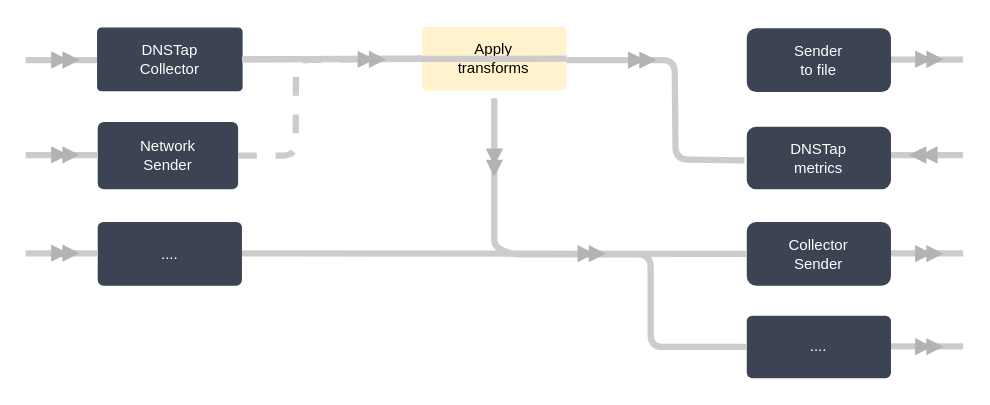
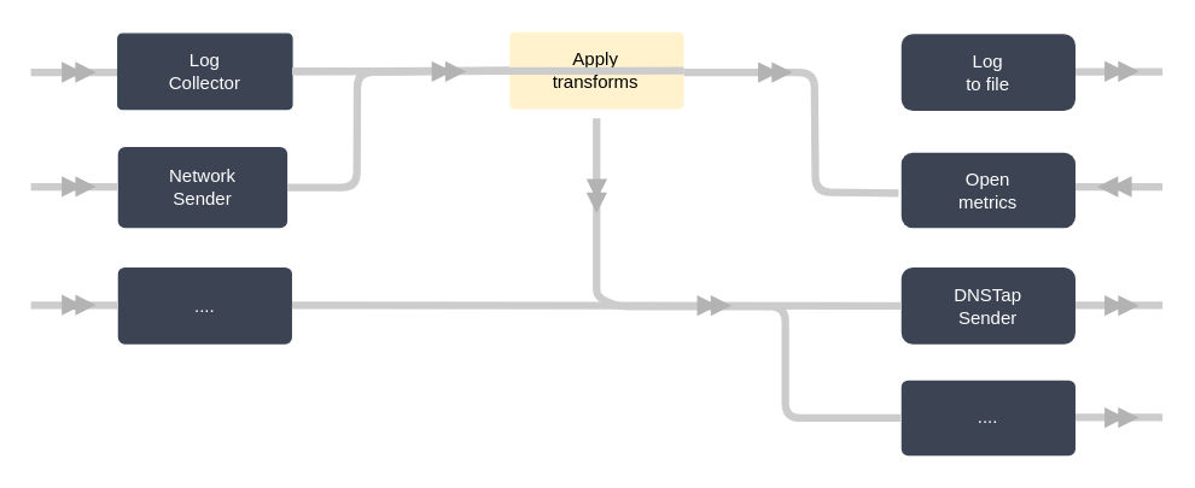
  <mxCell id="0" />
  <mxCell id="1" parent="0" />
  <mxCell id="2" value="" style="endArrow=none;html=1;rounded=0;strokeWidth=5;strokeColor=#CCCCCC;" parent="1" edge="1"><mxGeometry width="50" height="50" relative="1" as="geometry"><mxPoint x="20" y="47.526" as="sourcePoint" /><mxPoint x="77.692" y="47.526" as="targetPoint" /></mxGeometry></mxCell>
- <mxCell id="3" value="DNSTap&lt;br&gt;Collector" style="rounded=1;whiteSpace=wrap;html=1;fillColor=#3c4352;strokeColor=#314354;fontColor=#ffffff;arcSize=6;container=0;" parent="1" vertex="1"><mxGeometry x="77.7" y="22" width="115.38" height="50" as="geometry" /></mxCell>
+ <mxCell id="3" value="Log&lt;br&gt;Collector" style="rounded=1;whiteSpace=wrap;html=1;fillColor=#3c4352;strokeColor=#314354;fontColor=#ffffff;arcSize=6;container=0;" parent="1" vertex="1"><mxGeometry x="77.7" y="22" width="115.38" height="50" as="geometry" /></mxCell>
  <mxCell id="4" value="Apply&lt;br&gt;transforms" style="rounded=1;whiteSpace=wrap;html=1;fillColor=#fff2cc;strokeColor=none;fontColor=#000000;arcSize=7;container=0;" parent="1" vertex="1"><mxGeometry x="337.31" y="20.95" width="115.38" height="51.05" as="geometry" /></mxCell>
- <mxCell id="5" value="Sender&lt;br&gt;to file" style="rounded=1;whiteSpace=wrap;html=1;fillColor=#3c4352;strokeColor=none;fontColor=#ffffff;container=0;" parent="1" vertex="1"><mxGeometry x="596.91" y="22" width="115.38" height="51.05" as="geometry" /></mxCell>
+ <mxCell id="5" value="Log&lt;br&gt;to file" style="rounded=1;whiteSpace=wrap;html=1;fillColor=#3c4352;strokeColor=none;fontColor=#ffffff;container=0;" parent="1" vertex="1"><mxGeometry x="596.91" y="22" width="115.38" height="51.05" as="geometry" /></mxCell>
  <mxCell id="6" value="Network&lt;br&gt;Sender" style="rounded=1;whiteSpace=wrap;html=1;fillColor=#3c4352;strokeColor=none;fontColor=#ffffff;arcSize=9;container=0;" parent="1" vertex="1"><mxGeometry x="77.69" y="97" width="112.31" height="53.89" as="geometry" /></mxCell>
  <mxCell id="7" value="...." style="rounded=1;whiteSpace=wrap;html=1;fillColor=#3c4352;strokeColor=none;fontColor=#ffffff;arcSize=9;container=0;" parent="1" vertex="1"><mxGeometry x="77.69" y="177" width="115.38" height="51.05" as="geometry" /></mxCell>
  <mxCell id="8" value="" style="endArrow=none;html=1;rounded=0;strokeWidth=5;strokeColor=#CCCCCC;entryX=0;entryY=0.5;entryDx=0;entryDy=0;" parent="1" target="4" edge="1"><mxGeometry width="50" height="50" relative="1" as="geometry"><mxPoint x="193.077" y="47.099" as="sourcePoint" /><mxPoint x="250.769" y="47.099" as="targetPoint" /></mxGeometry></mxCell>
  <mxCell id="9" value="" style="endArrow=none;html=1;rounded=0;strokeWidth=5;strokeColor=#CCCCCC;exitX=1;exitY=0.5;exitDx=0;exitDy=0;" parent="1" source="4" target="3" edge="1"><mxGeometry width="50" height="50" relative="1" as="geometry"><mxPoint x="467.115" y="47.099" as="sourcePoint" /><mxPoint x="625.769" y="47.526" as="targetPoint" /></mxGeometry></mxCell>
  <mxCell id="10" value="" style="endArrow=none;html=1;rounded=0;strokeWidth=5;strokeColor=#CCCCCC;" parent="1" edge="1"><mxGeometry width="50" height="50" relative="1" as="geometry"><mxPoint x="712.308" y="47.099" as="sourcePoint" /><mxPoint x="770" y="47.099" as="targetPoint" /></mxGeometry></mxCell>
  <mxCell id="11" value="" style="endArrow=none;html=1;rounded=0;strokeWidth=5;strokeColor=#CCCCCC;" parent="1" edge="1"><mxGeometry width="50" height="50" relative="1" as="geometry"><mxPoint x="20" y="123.524" as="sourcePoint" /><mxPoint x="77.692" y="123.524" as="targetPoint" /></mxGeometry></mxCell>
- <mxCell id="12" value="" style="endArrow=none;html=1;rounded=1;strokeWidth=5;strokeColor=#CCCCCC;entryX=0;entryY=0.5;entryDx=0;entryDy=0;curved=0;exitX=1;exitY=0.5;exitDx=0;exitDy=0;dashed=1;" parent="1" target="4" edge="1" source="6"><mxGeometry width="50" height="50" relative="1" as="geometry"><mxPoint x="193.077" y="169.204" as="sourcePoint" /><mxPoint x="250.769" y="169.204" as="targetPoint" /><Array as="points"><mxPoint x="236" y="124" /><mxPoint x="236.346" y="47.526" /></Array></mxGeometry></mxCell>
+ <mxCell id="12" value="" style="endArrow=none;html=1;rounded=1;strokeWidth=5;strokeColor=#CCCCCC;entryX=0;entryY=0.5;entryDx=0;entryDy=0;curved=0;exitX=1;exitY=0.5;exitDx=0;exitDy=0;" parent="1" target="4" edge="1" source="6"><mxGeometry width="50" height="50" relative="1" as="geometry"><mxPoint x="193.077" y="169.204" as="sourcePoint" /><mxPoint x="250.769" y="169.204" as="targetPoint" /><Array as="points"><mxPoint x="236" y="124" /><mxPoint x="236.346" y="47.526" /></Array></mxGeometry></mxCell>
  <mxCell id="13" value="" style="endArrow=none;html=1;rounded=1;strokeWidth=5;strokeColor=#CCCCCC;curved=0;entryX=-0.016;entryY=0.538;entryDx=0;entryDy=0;entryPerimeter=0;" parent="1" target="28" edge="1"><mxGeometry width="50" height="50" relative="1" as="geometry"><mxPoint x="452.692" y="47.526" as="sourcePoint" /><mxPoint x="596.923" y="154.368" as="targetPoint" /><Array as="points"><mxPoint x="539.231" y="47.526" /><mxPoint x="540" y="127" /></Array></mxGeometry></mxCell>
  <mxCell id="14" value="" style="endArrow=none;html=1;rounded=0;strokeWidth=5;strokeColor=#CCCCCC;" parent="1" edge="1"><mxGeometry width="50" height="50" relative="1" as="geometry"><mxPoint x="712.308" y="123.524" as="sourcePoint" /><mxPoint x="770" y="123.524" as="targetPoint" /></mxGeometry></mxCell>
- <mxCell id="15" value="Collector&lt;br&gt;Sender" style="rounded=1;whiteSpace=wrap;html=1;fillColor=#3c4352;strokeColor=none;fontColor=#ffffff;container=0;" parent="1" vertex="1"><mxGeometry x="596.91" y="177" width="115.38" height="51.05" as="geometry" /></mxCell>
+ <mxCell id="15" value="DNSTap&lt;br&gt;Sender" style="rounded=1;whiteSpace=wrap;html=1;fillColor=#3c4352;strokeColor=none;fontColor=#ffffff;container=0;" parent="1" vertex="1"><mxGeometry x="596.91" y="177" width="115.38" height="51.05" as="geometry" /></mxCell>
  <mxCell id="16" value="" style="endArrow=none;html=1;rounded=0;strokeWidth=5;strokeColor=#CCCCCC;entryX=0;entryY=0.5;entryDx=0;entryDy=0;" parent="1" target="15" edge="1"><mxGeometry width="50" height="50" relative="1" as="geometry"><mxPoint x="193.077" y="202.096" as="sourcePoint" /><mxPoint x="337.308" y="202.524" as="targetPoint" /></mxGeometry></mxCell>
  <mxCell id="17" value="" style="endArrow=none;html=1;rounded=0;strokeWidth=5;strokeColor=#CCCCCC;" parent="1" edge="1"><mxGeometry width="50" height="50" relative="1" as="geometry"><mxPoint x="20" y="202.096" as="sourcePoint" /><mxPoint x="77.692" y="202.096" as="targetPoint" /></mxGeometry></mxCell>
  <mxCell id="18" value="" style="endArrow=none;html=1;rounded=0;strokeWidth=5;strokeColor=#CCCCCC;" parent="1" edge="1"><mxGeometry width="50" height="50" relative="1" as="geometry"><mxPoint x="712.308" y="202.096" as="sourcePoint" /><mxPoint x="770" y="202.096" as="targetPoint" /></mxGeometry></mxCell>
  <mxCell id="19" value="" style="endArrow=doubleBlock;html=1;rounded=0;endFill=1;strokeWidth=3;strokeColor=#B3B3B3;" parent="1" edge="1"><mxGeometry width="50" height="50" relative="1" as="geometry"><mxPoint x="48.846" y="47.481" as="sourcePoint" /><mxPoint x="63.269" y="47.481" as="targetPoint" /><Array as="points" /></mxGeometry></mxCell>
  <mxCell id="20" value="" style="endArrow=doubleBlock;html=1;rounded=0;endFill=1;strokeWidth=3;strokeColor=#B3B3B3;" parent="1" edge="1"><mxGeometry width="50" height="50" relative="1" as="geometry"><mxPoint x="48.846" y="123.433" as="sourcePoint" /><mxPoint x="63.269" y="123.433" as="targetPoint" /><Array as="points" /></mxGeometry></mxCell>
  <mxCell id="21" value="" style="endArrow=doubleBlock;html=1;rounded=0;endFill=1;strokeWidth=3;strokeColor=#B3B3B3;" parent="1" edge="1"><mxGeometry width="50" height="50" relative="1" as="geometry"><mxPoint x="48.846" y="202.005" as="sourcePoint" /><mxPoint x="63.269" y="202.005" as="targetPoint" /><Array as="points" /></mxGeometry></mxCell>
  <mxCell id="22" value="" style="endArrow=doubleBlock;html=1;rounded=0;endFill=1;strokeWidth=3;strokeColor=#B3B3B3;" parent="1" edge="1"><mxGeometry width="50" height="50" relative="1" as="geometry"><mxPoint x="510.385" y="47.526" as="sourcePoint" /><mxPoint x="524.808" y="47.526" as="targetPoint" /><Array as="points" /></mxGeometry></mxCell>
  <mxCell id="23" value="" style="endArrow=doubleBlock;html=1;rounded=0;endFill=1;strokeWidth=3;strokeColor=#B3B3B3;" parent="1" edge="1"><mxGeometry width="50" height="50" relative="1" as="geometry"><mxPoint x="294.038" y="47.007" as="sourcePoint" /><mxPoint x="308.462" y="47.007" as="targetPoint" /><Array as="points" /></mxGeometry></mxCell>
  <mxCell id="24" value="" style="endArrow=doubleBlock;html=1;rounded=0;endFill=1;strokeWidth=3;strokeColor=#B3B3B3;" parent="1" edge="1"><mxGeometry width="50" height="50" relative="1" as="geometry"><mxPoint x="741.154" y="123.509" as="sourcePoint" /><mxPoint x="726.731" y="123.509" as="targetPoint" /><Array as="points" /></mxGeometry></mxCell>
  <mxCell id="25" value="" style="endArrow=doubleBlock;html=1;rounded=0;endFill=1;strokeWidth=3;strokeColor=#B3B3B3;" parent="1" edge="1"><mxGeometry width="50" height="50" relative="1" as="geometry"><mxPoint x="739.997" y="202.411" as="sourcePoint" /><mxPoint x="754.42" y="202.411" as="targetPoint" /><Array as="points" /></mxGeometry></mxCell>
  <mxCell id="26" value="" style="endArrow=doubleBlock;html=1;rounded=0;endFill=1;strokeWidth=3;strokeColor=#B3B3B3;" parent="1" edge="1"><mxGeometry width="50" height="50" relative="1" as="geometry"><mxPoint x="739.997" y="46.884" as="sourcePoint" /><mxPoint x="754.42" y="46.884" as="targetPoint" /><Array as="points" /></mxGeometry></mxCell>
  <mxCell id="27" value="...." style="rounded=1;whiteSpace=wrap;html=1;fillColor=#3c4352;strokeColor=none;fontColor=#ffffff;arcSize=9;container=0;" vertex="1" parent="1"><mxGeometry x="596.91" y="252" width="115.38" height="50" as="geometry" /></mxCell>
- <mxCell id="28" value="DNSTap&lt;br&gt;metrics" style="rounded=1;whiteSpace=wrap;html=1;fillColor=#3c4352;strokeColor=none;fontColor=#ffffff;container=0;" parent="1" vertex="1"><mxGeometry x="596.91" y="100.89" width="115.38" height="50" as="geometry" /></mxCell>
+ <mxCell id="28" value="Open&lt;br&gt;metrics" style="rounded=1;whiteSpace=wrap;html=1;fillColor=#3c4352;strokeColor=none;fontColor=#ffffff;container=0;" parent="1" vertex="1"><mxGeometry x="596.91" y="100.89" width="115.38" height="50" as="geometry" /></mxCell>
  <mxCell id="29" value="" style="endArrow=none;html=1;rounded=0;strokeWidth=5;strokeColor=#CCCCCC;" edge="1" parent="1"><mxGeometry width="50" height="50" relative="1" as="geometry"><mxPoint x="712.288" y="276.656" as="sourcePoint" /><mxPoint x="769.98" y="276.656" as="targetPoint" /></mxGeometry></mxCell>
  <mxCell id="30" value="" style="endArrow=doubleBlock;html=1;rounded=0;endFill=1;strokeWidth=3;strokeColor=#B3B3B3;" edge="1" parent="1"><mxGeometry width="50" height="50" relative="1" as="geometry"><mxPoint x="739.997" y="276.831" as="sourcePoint" /><mxPoint x="754.42" y="276.831" as="targetPoint" /><Array as="points" /></mxGeometry></mxCell>
  <mxCell id="31" value="" style="endArrow=none;html=1;rounded=1;strokeWidth=5;strokeColor=#CCCCCC;exitX=0.5;exitY=1;exitDx=0;exitDy=0;curved=0;entryX=0;entryY=0.5;entryDx=0;entryDy=0;" edge="1" parent="1" target="27"><mxGeometry width="50" height="50" relative="1" as="geometry"><mxPoint x="394.91" y="78.05" as="sourcePoint" /><mxPoint x="596.91" y="203.05" as="targetPoint" /><Array as="points"><mxPoint x="394.91" y="177.05" /><mxPoint x="394.91" y="197.05" /><mxPoint x="409.91" y="203.05" /><mxPoint x="520" y="203" /><mxPoint x="520" y="277" /></Array></mxGeometry></mxCell>
  <mxCell id="32" value="" style="endArrow=doubleBlock;html=1;rounded=0;endFill=1;strokeWidth=3;strokeColor=#B3B3B3;" parent="1" edge="1"><mxGeometry width="50" height="50" relative="1" as="geometry"><mxPoint x="470" y="202.43" as="sourcePoint" /><mxPoint x="484.385" y="202.435" as="targetPoint" /><Array as="points" /></mxGeometry></mxCell>
  <mxCell id="33" value="" style="endArrow=doubleBlock;html=1;rounded=0;endFill=1;strokeWidth=3;strokeColor=#B3B3B3;" parent="1" edge="1"><mxGeometry width="50" height="50" relative="1" as="geometry"><mxPoint x="395" y="127" as="sourcePoint" /><mxPoint x="394.92" y="141.152" as="targetPoint" /><Array as="points" /></mxGeometry></mxCell>
